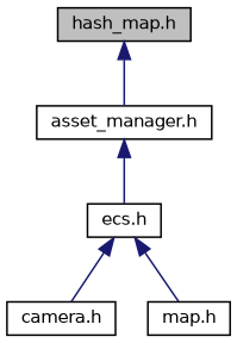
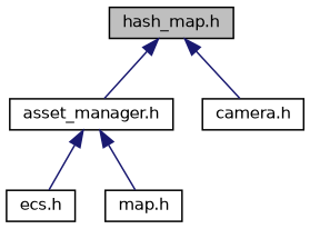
  digraph {
    node [color=black fillcolor=white fontname=Helvetica fontsize=10 shape=record style=filled]
    edge [color=midnightblue dir=back fontname=Helvetica fontsize=10 labelfontname=Helvetica labelfontsize=10 style=solid]
    n1 [fillcolor=grey75 fontcolor=black height=0.2 label="hash_map.h" width=0.4]
    n2 [height=0.2 label="asset_manager.h" width=0.4]
    n3 [height=0.2 label="ecs.h" width=0.4]
    n4 [height=0.2 label="camera.h" width=0.4]
    n5 [height=0.2 label="map.h" width=0.4]
    n1 -> n2
    n2 -> n3
-   n3 -> n4
-   n3 -> n5
+   n1 -> n4
+   n2 -> n5
  }
